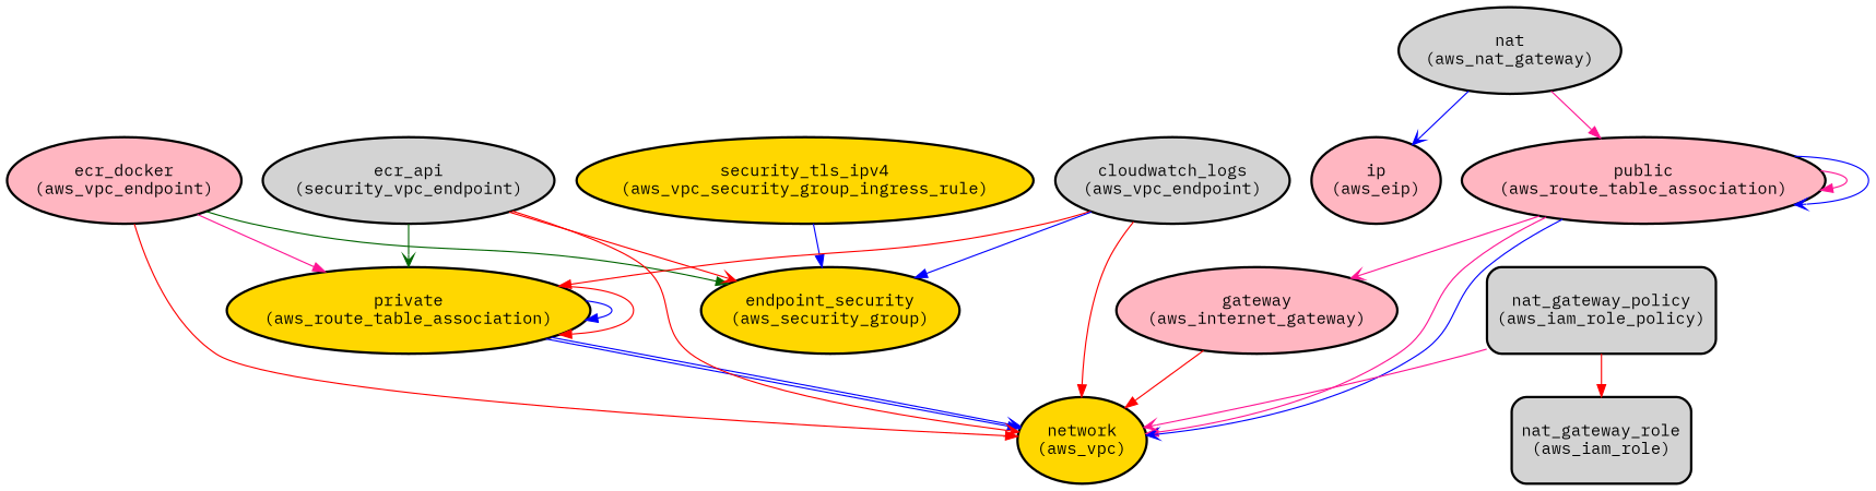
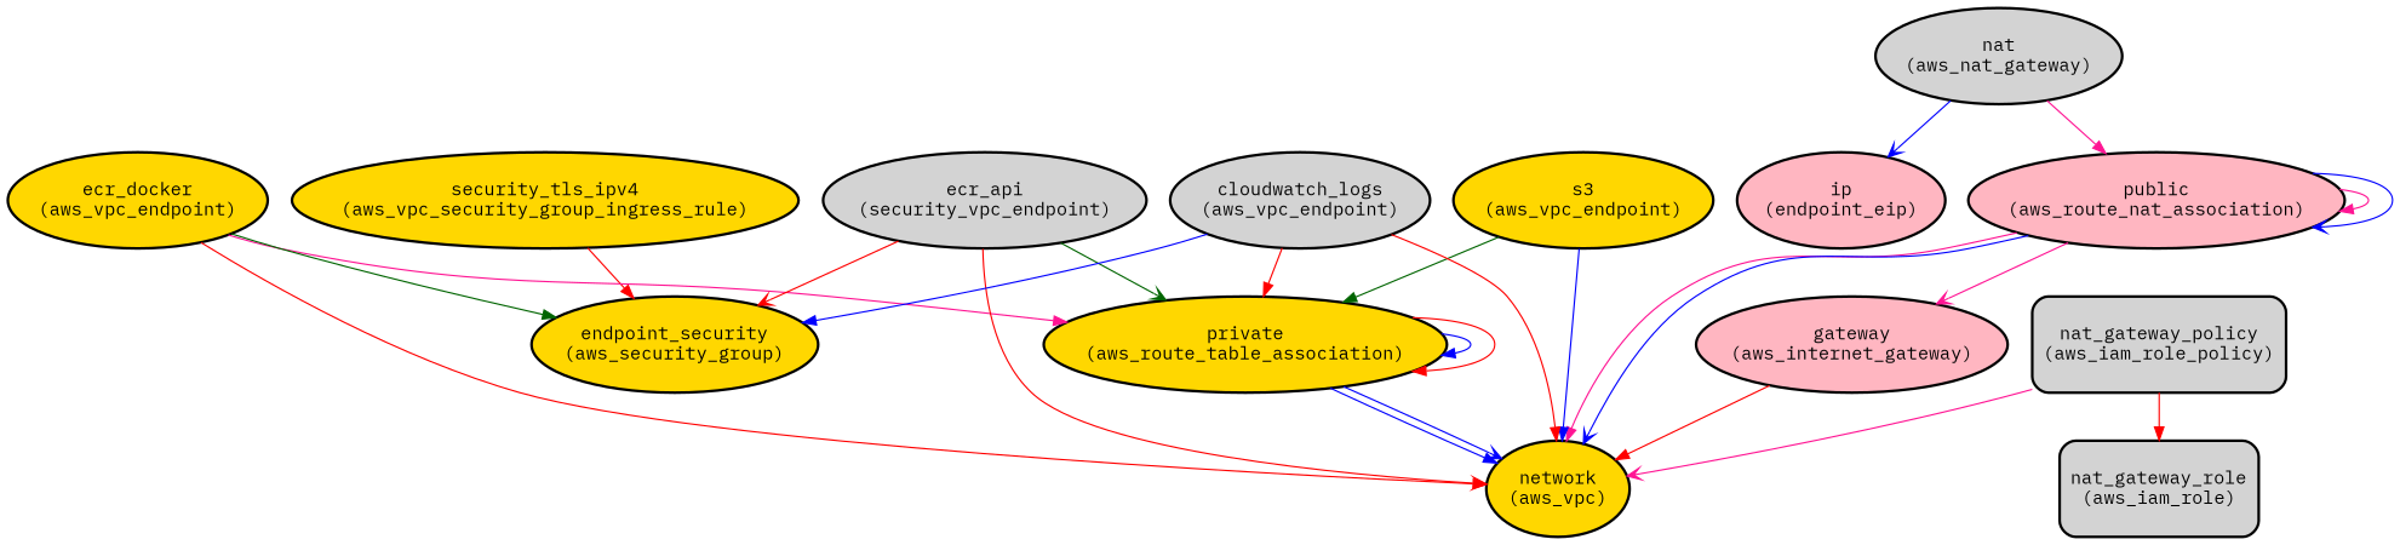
  digraph {
    fontname="IBM Plex Mono"
    node [color=black fillcolor=gold fontname="IBM Plex Mono" style="filled,bold,rounded"]
    edge [arrowhead=normal color=blue fontname="IBM Plex Mono"]
    n1 [height=1 label="network\n(aws_vpc)"]
    n2 [fillcolor=lightpink height=1 label="gateway\n(aws_internet_gateway)"]
    n3 [height=1 label="private\n(aws_route_table_association)"]
-   n4 [fillcolor=lightpink height=1 label="public\n(aws_route_table_association)"]
-   n5 [fillcolor=lightpink height=1 label="ip\n(aws_eip)"]
+   n4 [fillcolor=lightpink height=1 label="public\n(aws_route_nat_association)"]
+   n5 [fillcolor=lightpink height=1 label="ip\n(endpoint_eip)"]
    n6 [fillcolor=lightgrey height=1 label="nat\n(aws_nat_gateway)"]
    n7 [height=1 label="endpoint_security\n(aws_security_group)"]
    n8 [height=1 label="security_tls_ipv4\n(aws_vpc_security_group_ingress_rule)"]
-   n10 [fillcolor=lightpink height=1 label="ecr_docker\n(aws_vpc_endpoint)"]
+   n9 [height=1 label="s3\n(aws_vpc_endpoint)"]
+   n10 [height=1 label="ecr_docker\n(aws_vpc_endpoint)"]
    n11 [fillcolor=lightgrey height=1 label="ecr_api\n(security_vpc_endpoint)"]
    n12 [fillcolor=lightgrey height=1 label="cloudwatch_logs\n(aws_vpc_endpoint)"]
    n13 [fillcolor=lightgrey height=1 label="nat_gateway_role\n(aws_iam_role)" shape=rectangle]
    n14 [fillcolor=lightgrey height=1 label="nat_gateway_policy\n(aws_iam_role_policy)" shape=rectangle]
    n2 -> n1 [color=red]
    n3 -> n1
    n3 -> n1 [arrowhead=vee]
    n3 -> n3
    n3 -> n3 [color=red]
    n4 -> n1 [color=deeppink]
    n4 -> n1 [arrowhead=vee]
    n4 -> n2 [arrowhead=vee color=deeppink]
    n4 -> n4 [color=deeppink]
    n4 -> n4 [arrowhead=vee]
    n6 -> n4 [color=deeppink]
    n6 -> n5 [arrowhead=vee]
-   n8 -> n7
+   n8 -> n7 [color=red]
+   n9 -> n1
+   n9 -> n3 [color=darkgreen]
    n10 -> n1 [color=red]
    n10 -> n3 [color=deeppink]
    n10 -> n7 [color=darkgreen]
    n11 -> n1 [arrowhead=vee color=red]
    n11 -> n3 [arrowhead=vee color=darkgreen]
    n11 -> n7 [arrowhead=vee color=red]
    n12 -> n1 [color=red]
    n12 -> n3 [color=red]
    n12 -> n7
    n14 -> n1 [arrowhead=vee color=deeppink]
    n14 -> n13 [color=red]
  }
